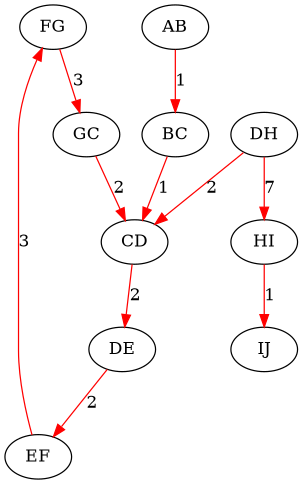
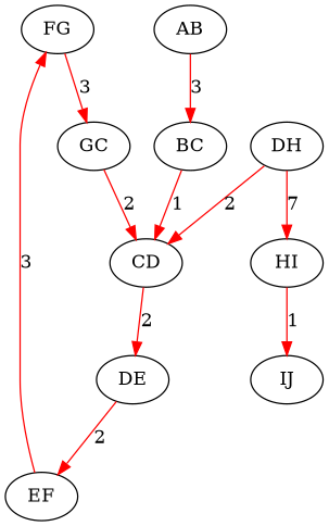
  digraph {
    edge [color=red]
    FG
    GC
    CD
    DE
    BC
    DH
    HI
    EF
    IJ
    AB
    FG -> GC [label=3]
    GC -> CD [label=2]
    CD -> DE [label=2]
    DE -> EF [label=2]
    BC -> CD [label=1]
    DH -> CD [label=2]
    DH -> HI [label=7]
    HI -> IJ [label=1]
    EF -> FG [label=3]
-   AB -> BC [label=1]
+   AB -> BC [label=3]
  }
